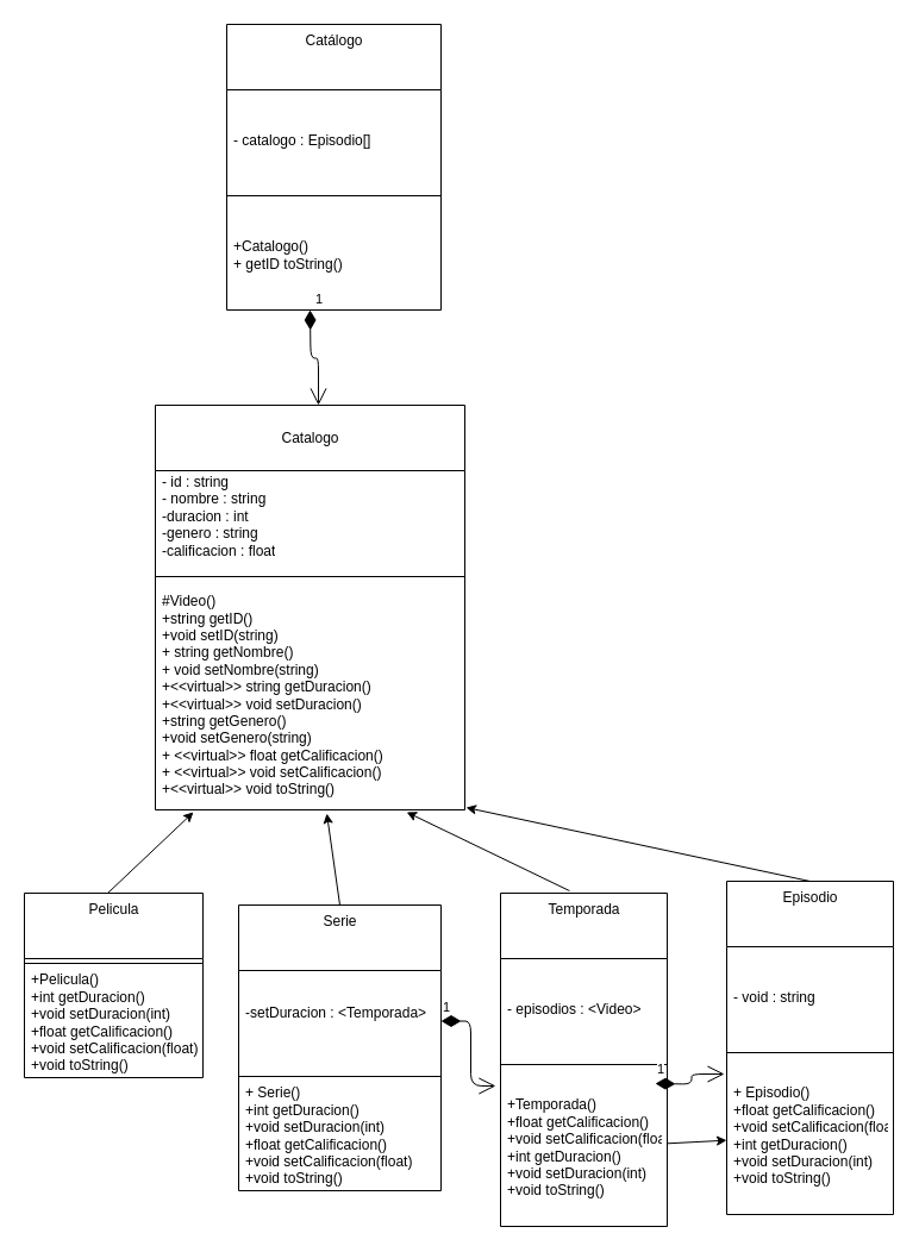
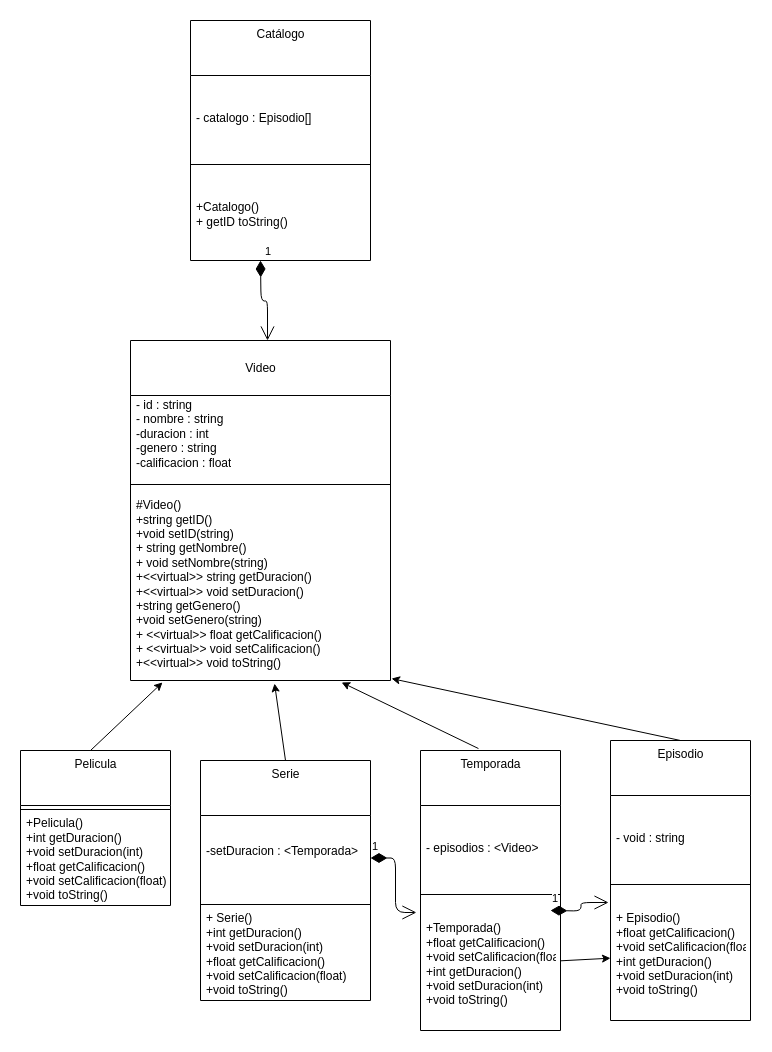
  <mxCell id="0" />
  <mxCell id="1" parent="0" />
- <mxCell id="2" value="&lt;br&gt;Catalogo" style="swimlane;fontStyle=0;align=center;verticalAlign=top;childLayout=stackLayout;horizontal=1;startSize=55;horizontalStack=0;resizeParent=1;resizeParentMax=0;resizeLast=0;collapsible=0;marginBottom=0;html=1;" vertex="1" parent="1"><mxGeometry x="130" y="340" width="260" height="340" as="geometry" /></mxCell>
+ <mxCell id="2" value="&lt;br&gt;Video" style="swimlane;fontStyle=0;align=center;verticalAlign=top;childLayout=stackLayout;horizontal=1;startSize=55;horizontalStack=0;resizeParent=1;resizeParentMax=0;resizeLast=0;collapsible=0;marginBottom=0;html=1;" vertex="1" parent="1"><mxGeometry x="130" y="340" width="260" height="340" as="geometry" /></mxCell>
  <mxCell id="3" value="&lt;span style=&quot;&quot;&gt;- id : string&lt;/span&gt;&lt;br style=&quot;&quot;&gt;&lt;span style=&quot;&quot;&gt;- nombre : string&lt;/span&gt;&lt;br style=&quot;&quot;&gt;&lt;span style=&quot;&quot;&gt;-duracion : int&lt;/span&gt;&lt;br style=&quot;&quot;&gt;&lt;span style=&quot;&quot;&gt;-genero : string&lt;br&gt;-calificacion : float&lt;br&gt;&lt;br&gt;&lt;/span&gt;" style="text;html=1;strokeColor=none;fillColor=none;align=left;verticalAlign=middle;spacingLeft=4;spacingRight=4;overflow=hidden;rotatable=0;points=[[0,0.5],[1,0.5]];portConstraint=eastwest;" vertex="1" parent="2"><mxGeometry y="55" width="260" height="85" as="geometry" /></mxCell>
  <mxCell id="4" value="" style="line;strokeWidth=1;fillColor=none;align=left;verticalAlign=middle;spacingTop=-1;spacingLeft=3;spacingRight=3;rotatable=0;labelPosition=right;points=[];portConstraint=eastwest;" vertex="1" parent="2"><mxGeometry y="140" width="260" height="8" as="geometry" /></mxCell>
  <mxCell id="5" value="#Video()&lt;br&gt;+string getID()&lt;br&gt;+void setID(string)&lt;br&gt;+ string getNombre()&lt;br&gt;+ void setNombre(string)&lt;br&gt;+&amp;lt;&amp;lt;virtual&amp;gt;&amp;gt; string getDuracion()&lt;br&gt;+&amp;lt;&amp;lt;virtual&amp;gt;&amp;gt; void setDuracion()&lt;br&gt;+string getGenero()&lt;br&gt;+void setGenero(string)&lt;br&gt;+ &amp;lt;&amp;lt;virtual&amp;gt;&amp;gt; float getCalificacion()&lt;br&gt;+ &amp;lt;&amp;lt;virtual&amp;gt;&amp;gt; void setCalificacion()&lt;br&gt;+&amp;lt;&amp;lt;virtual&amp;gt;&amp;gt; void toString()" style="text;html=1;strokeColor=none;fillColor=none;align=left;verticalAlign=middle;spacingLeft=4;spacingRight=4;overflow=hidden;rotatable=0;points=[[0,0.5],[1,0.5]];portConstraint=eastwest;" vertex="1" parent="2"><mxGeometry y="148" width="260" height="192" as="geometry" /></mxCell>
  <mxCell id="6" value="Pelicula" style="swimlane;fontStyle=0;align=center;verticalAlign=top;childLayout=stackLayout;horizontal=1;startSize=55;horizontalStack=0;resizeParent=1;resizeParentMax=0;resizeLast=0;collapsible=0;marginBottom=0;html=1;" vertex="1" parent="1"><mxGeometry x="20" y="750" width="150" height="155" as="geometry" /></mxCell>
  <mxCell id="7" value="" style="line;strokeWidth=1;fillColor=none;align=left;verticalAlign=middle;spacingTop=-1;spacingLeft=3;spacingRight=3;rotatable=0;labelPosition=right;points=[];portConstraint=eastwest;" vertex="1" parent="6"><mxGeometry y="55" width="150" height="8" as="geometry" /></mxCell>
  <mxCell id="8" value="+Pelicula()&lt;br&gt;+int getDuracion()&lt;br&gt;+void setDuracion(int)&lt;br&gt;+float getCalificacion()&lt;br&gt;+void setCalificacion(float)&lt;br&gt;+void toString()" style="text;html=1;strokeColor=none;fillColor=none;align=left;verticalAlign=middle;spacingLeft=4;spacingRight=4;overflow=hidden;rotatable=0;points=[[0,0.5],[1,0.5]];portConstraint=eastwest;" vertex="1" parent="6"><mxGeometry y="63" width="150" height="92" as="geometry" /></mxCell>
  <mxCell id="9" value="Episodio" style="swimlane;fontStyle=0;align=center;verticalAlign=top;childLayout=stackLayout;horizontal=1;startSize=55;horizontalStack=0;resizeParent=1;resizeParentMax=0;resizeLast=0;collapsible=0;marginBottom=0;html=1;" vertex="1" parent="1"><mxGeometry x="610" y="740" width="140" height="280" as="geometry" /></mxCell>
  <mxCell id="10" value="&lt;span style=&quot;&quot;&gt;- void : string&lt;/span&gt;" style="text;html=1;strokeColor=none;fillColor=none;align=left;verticalAlign=middle;spacingLeft=4;spacingRight=4;overflow=hidden;rotatable=0;points=[[0,0.5],[1,0.5]];portConstraint=eastwest;" vertex="1" parent="9"><mxGeometry y="55" width="140" height="85" as="geometry" /></mxCell>
  <mxCell id="11" value="" style="line;strokeWidth=1;fillColor=none;align=left;verticalAlign=middle;spacingTop=-1;spacingLeft=3;spacingRight=3;rotatable=0;labelPosition=right;points=[];portConstraint=eastwest;" vertex="1" parent="9"><mxGeometry y="140" width="140" height="8" as="geometry" /></mxCell>
  <mxCell id="12" value="+ Episodio()&lt;br&gt;+float getCalificacion()&lt;br&gt;+void setCalificacion(float)&lt;br&gt;+int getDuracion()&lt;br&gt;+void setDuracion(int)&lt;br&gt;+void toString()" style="text;html=1;strokeColor=none;fillColor=none;align=left;verticalAlign=middle;spacingLeft=4;spacingRight=4;overflow=hidden;rotatable=0;points=[[0,0.5],[1,0.5]];portConstraint=eastwest;" vertex="1" parent="9"><mxGeometry y="148" width="140" height="132" as="geometry" /></mxCell>
  <mxCell id="13" value="Serie" style="swimlane;fontStyle=0;align=center;verticalAlign=top;childLayout=stackLayout;horizontal=1;startSize=55;horizontalStack=0;resizeParent=1;resizeParentMax=0;resizeLast=0;collapsible=0;marginBottom=0;html=1;" vertex="1" parent="1"><mxGeometry x="200" y="760" width="170" height="240" as="geometry" /></mxCell>
  <mxCell id="14" value="-setDuracion : &amp;lt;Temporada&amp;gt;&amp;nbsp;&lt;br&gt;&amp;nbsp;" style="text;html=1;strokeColor=none;fillColor=none;align=left;verticalAlign=middle;spacingLeft=4;spacingRight=4;overflow=hidden;rotatable=0;points=[[0,0.5],[1,0.5]];portConstraint=eastwest;" vertex="1" parent="13"><mxGeometry y="55" width="170" height="85" as="geometry" /></mxCell>
  <mxCell id="15" value="" style="line;strokeWidth=1;fillColor=none;align=left;verticalAlign=middle;spacingTop=-1;spacingLeft=3;spacingRight=3;rotatable=0;labelPosition=right;points=[];portConstraint=eastwest;" vertex="1" parent="13"><mxGeometry y="140" width="170" height="8" as="geometry" /></mxCell>
  <mxCell id="16" value="+ Serie()&lt;br&gt;+int getDuracion()&lt;br&gt;+void setDuracion(int)&lt;br&gt;+float getCalificacion()&lt;br&gt;+void setCalificacion(float)&lt;br&gt;+void toString()" style="text;html=1;strokeColor=none;fillColor=none;align=left;verticalAlign=middle;spacingLeft=4;spacingRight=4;overflow=hidden;rotatable=0;points=[[0,0.5],[1,0.5]];portConstraint=eastwest;" vertex="1" parent="13"><mxGeometry y="148" width="170" height="92" as="geometry" /></mxCell>
  <mxCell id="17" value="Temporada" style="swimlane;fontStyle=0;align=center;verticalAlign=top;childLayout=stackLayout;horizontal=1;startSize=55;horizontalStack=0;resizeParent=1;resizeParentMax=0;resizeLast=0;collapsible=0;marginBottom=0;html=1;" vertex="1" parent="1"><mxGeometry x="420" y="750" width="140" height="280" as="geometry" /></mxCell>
  <mxCell id="18" value="&lt;span style=&quot;&quot;&gt;- episodios : &lt;/span&gt;&amp;lt;Video&amp;gt;&amp;nbsp;&lt;span style=&quot;&quot;&gt;&amp;nbsp;&lt;/span&gt;" style="text;html=1;strokeColor=none;fillColor=none;align=left;verticalAlign=middle;spacingLeft=4;spacingRight=4;overflow=hidden;rotatable=0;points=[[0,0.5],[1,0.5]];portConstraint=eastwest;" vertex="1" parent="17"><mxGeometry y="55" width="140" height="85" as="geometry" /></mxCell>
  <mxCell id="19" value="" style="line;strokeWidth=1;fillColor=none;align=left;verticalAlign=middle;spacingTop=-1;spacingLeft=3;spacingRight=3;rotatable=0;labelPosition=right;points=[];portConstraint=eastwest;" vertex="1" parent="17"><mxGeometry y="140" width="140" height="8" as="geometry" /></mxCell>
  <mxCell id="20" value="1" style="endArrow=open;html=1;endSize=12;startArrow=diamondThin;startSize=14;startFill=1;edgeStyle=orthogonalEdgeStyle;align=left;verticalAlign=bottom;entryX=-0.014;entryY=0.106;entryDx=0;entryDy=0;entryPerimeter=0;" edge="1" parent="17" target="12"><mxGeometry x="-1" y="3" relative="1" as="geometry"><mxPoint x="130" y="160" as="sourcePoint" /><mxPoint x="290" y="160" as="targetPoint" /></mxGeometry></mxCell>
  <mxCell id="21" value="+Temporada()&lt;br&gt;+float getCalificacion()&lt;br&gt;+void setCalificacion(float)&lt;br&gt;+int getDuracion()&lt;br&gt;+void setDuracion(int)&lt;br&gt;+void toString()" style="text;html=1;strokeColor=none;fillColor=none;align=left;verticalAlign=middle;spacingLeft=4;spacingRight=4;overflow=hidden;rotatable=0;points=[[0,0.5],[1,0.5]];portConstraint=eastwest;" vertex="1" parent="17"><mxGeometry y="148" width="140" height="132" as="geometry" /></mxCell>
  <mxCell id="22" value="Catálogo" style="swimlane;fontStyle=0;align=center;verticalAlign=top;childLayout=stackLayout;horizontal=1;startSize=55;horizontalStack=0;resizeParent=1;resizeParentMax=0;resizeLast=0;collapsible=0;marginBottom=0;html=1;" vertex="1" parent="1"><mxGeometry x="190" y="20" width="180" height="240" as="geometry" /></mxCell>
  <mxCell id="23" value="&lt;span style=&quot;&quot;&gt;- catalogo : Episodio[]&amp;nbsp;&lt;/span&gt;" style="text;html=1;strokeColor=none;fillColor=none;align=left;verticalAlign=middle;spacingLeft=4;spacingRight=4;overflow=hidden;rotatable=0;points=[[0,0.5],[1,0.5]];portConstraint=eastwest;" vertex="1" parent="22"><mxGeometry y="55" width="180" height="85" as="geometry" /></mxCell>
  <mxCell id="24" value="" style="line;strokeWidth=1;fillColor=none;align=left;verticalAlign=middle;spacingTop=-1;spacingLeft=3;spacingRight=3;rotatable=0;labelPosition=right;points=[];portConstraint=eastwest;" vertex="1" parent="22"><mxGeometry y="140" width="180" height="8" as="geometry" /></mxCell>
  <mxCell id="25" value="+Catalogo()&lt;br&gt;+ getID toString()" style="text;html=1;strokeColor=none;fillColor=none;align=left;verticalAlign=middle;spacingLeft=4;spacingRight=4;overflow=hidden;rotatable=0;points=[[0,0.5],[1,0.5]];portConstraint=eastwest;" vertex="1" parent="22"><mxGeometry y="148" width="180" height="92" as="geometry" /></mxCell>
  <mxCell id="26" value="1" style="endArrow=open;html=1;endSize=12;startArrow=diamondThin;startSize=14;startFill=1;edgeStyle=orthogonalEdgeStyle;align=left;verticalAlign=bottom;entryX=0.527;entryY=0;entryDx=0;entryDy=0;entryPerimeter=0;" edge="1" parent="1" target="2"><mxGeometry x="-1" y="3" relative="1" as="geometry"><mxPoint x="260" y="260" as="sourcePoint" /><mxPoint x="420" y="260" as="targetPoint" /></mxGeometry></mxCell>
  <mxCell id="27" value="" style="endArrow=classic;html=1;entryX=0.123;entryY=1.01;entryDx=0;entryDy=0;entryPerimeter=0;" edge="1" parent="1" target="5"><mxGeometry width="50" height="50" relative="1" as="geometry"><mxPoint x="90" y="750" as="sourcePoint" /><mxPoint x="140" y="700" as="targetPoint" /></mxGeometry></mxCell>
  <mxCell id="28" value="" style="endArrow=classic;html=1;entryX=0.554;entryY=1.016;entryDx=0;entryDy=0;entryPerimeter=0;exitX=0.5;exitY=0;exitDx=0;exitDy=0;" edge="1" parent="1" source="13" target="5"><mxGeometry width="50" height="50" relative="1" as="geometry"><mxPoint x="360" y="750" as="sourcePoint" /><mxPoint x="410" y="700" as="targetPoint" /></mxGeometry></mxCell>
  <mxCell id="29" value="" style="endArrow=classic;html=1;entryX=0.812;entryY=1.01;entryDx=0;entryDy=0;entryPerimeter=0;exitX=0.414;exitY=-0.007;exitDx=0;exitDy=0;exitPerimeter=0;" edge="1" parent="1" source="17" target="5"><mxGeometry width="50" height="50" relative="1" as="geometry"><mxPoint x="600" y="680" as="sourcePoint" /><mxPoint x="650" y="630" as="targetPoint" /></mxGeometry></mxCell>
  <mxCell id="30" value="" style="endArrow=classic;html=1;entryX=1.004;entryY=0.99;entryDx=0;entryDy=0;entryPerimeter=0;exitX=0.5;exitY=0;exitDx=0;exitDy=0;" edge="1" parent="1" source="9" target="5"><mxGeometry width="50" height="50" relative="1" as="geometry"><mxPoint x="820" y="690" as="sourcePoint" /><mxPoint x="870" y="640" as="targetPoint" /></mxGeometry></mxCell>
  <mxCell id="31" value="1" style="endArrow=open;html=1;endSize=12;startArrow=diamondThin;startSize=14;startFill=1;edgeStyle=orthogonalEdgeStyle;align=left;verticalAlign=bottom;entryX=-0.029;entryY=0.106;entryDx=0;entryDy=0;entryPerimeter=0;exitX=1;exitY=0.5;exitDx=0;exitDy=0;" edge="1" parent="1" source="14" target="21"><mxGeometry x="-1" y="3" relative="1" as="geometry"><mxPoint x="360" y="850" as="sourcePoint" /><mxPoint x="520" y="850" as="targetPoint" /></mxGeometry></mxCell>
  <mxCell id="32" value="" style="edgeStyle=none;html=1;" edge="1" parent="1" source="21" target="12"><mxGeometry relative="1" as="geometry" /></mxCell>
